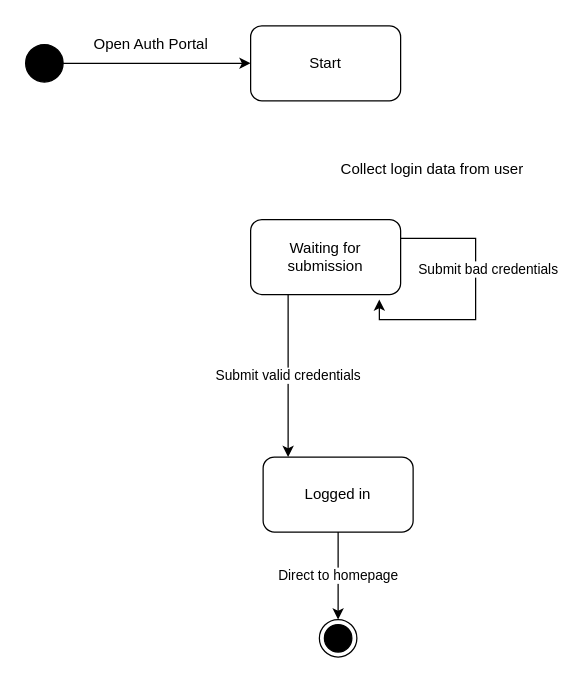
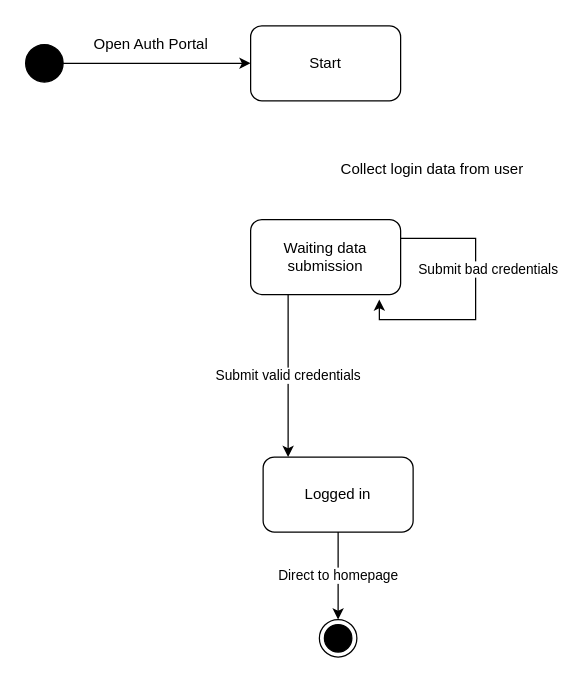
  <mxCell id="0" />
  <mxCell id="1" parent="0" />
  <mxCell id="2" style="edgeStyle=orthogonalEdgeStyle;rounded=0;orthogonalLoop=1;jettySize=auto;html=1;exitX=1;exitY=0.5;exitDx=0;exitDy=0;" parent="1" source="3" target="5" edge="1"><mxGeometry relative="1" as="geometry" /></mxCell>
  <mxCell id="3" value="" style="ellipse;fillColor=strokeColor;html=1;" parent="1" vertex="1"><mxGeometry x="20" y="35" width="30" height="30" as="geometry" /></mxCell>
  <mxCell id="4" value="" style="ellipse;html=1;shape=endState;fillColor=strokeColor;" parent="1" vertex="1"><mxGeometry x="255" y="495" width="30" height="30" as="geometry" /></mxCell>
  <mxCell id="5" value="Start" style="rounded=1;whiteSpace=wrap;html=1;" parent="1" vertex="1"><mxGeometry x="200" y="20" width="120" height="60" as="geometry" /></mxCell>
  <mxCell id="6" value="Submit valid credentials" style="edgeStyle=orthogonalEdgeStyle;rounded=0;orthogonalLoop=1;jettySize=auto;html=1;exitX=0.25;exitY=1;exitDx=0;exitDy=0;" edge="1" parent="1" source="7"><mxGeometry relative="1" as="geometry"><mxPoint x="230" y="365" as="targetPoint" /></mxGeometry></mxCell>
- <mxCell id="7" value="Waiting for submission" style="rounded=1;whiteSpace=wrap;html=1;" parent="1" vertex="1"><mxGeometry x="200" y="175" width="120" height="60" as="geometry" /></mxCell>
+ <mxCell id="7" value="Waiting data submission" style="rounded=1;whiteSpace=wrap;html=1;" parent="1" vertex="1"><mxGeometry x="200" y="175" width="120" height="60" as="geometry" /></mxCell>
  <mxCell id="8" value="&lt;div&gt;Open Auth Portal&lt;/div&gt;" style="text;html=1;align=center;verticalAlign=middle;resizable=0;points=[];autosize=1;strokeColor=none;fillColor=none;" parent="1" vertex="1"><mxGeometry x="60" y="20" width="120" height="30" as="geometry" /></mxCell>
  <mxCell id="9" value="&lt;div&gt;Collect login data from user&lt;/div&gt;" style="text;html=1;align=center;verticalAlign=middle;resizable=0;points=[];autosize=1;strokeColor=none;fillColor=none;" parent="1" vertex="1"><mxGeometry x="260" y="120" width="170" height="30" as="geometry" /></mxCell>
  <mxCell id="10" value="&lt;div&gt;Submit bad credentials&lt;/div&gt;" style="edgeStyle=orthogonalEdgeStyle;rounded=0;orthogonalLoop=1;jettySize=auto;html=1;exitX=1;exitY=0.25;exitDx=0;exitDy=0;entryX=0.858;entryY=1.067;entryDx=0;entryDy=0;entryPerimeter=0;" edge="1" parent="1" source="7" target="7"><mxGeometry x="-0.22" y="10" relative="1" as="geometry"><Array as="points"><mxPoint x="380" y="190" /><mxPoint x="380" y="255" /><mxPoint x="303" y="255" /></Array><mxPoint as="offset" /></mxGeometry></mxCell>
  <mxCell id="11" value="Direct to homepage" style="edgeStyle=orthogonalEdgeStyle;rounded=0;orthogonalLoop=1;jettySize=auto;html=1;exitX=0.5;exitY=1;exitDx=0;exitDy=0;entryX=0.5;entryY=0;entryDx=0;entryDy=0;" edge="1" parent="1" source="12" target="4"><mxGeometry relative="1" as="geometry" /></mxCell>
  <mxCell id="12" value="Logged in" style="rounded=1;whiteSpace=wrap;html=1;" vertex="1" parent="1"><mxGeometry x="210" y="365" width="120" height="60" as="geometry" /></mxCell>
